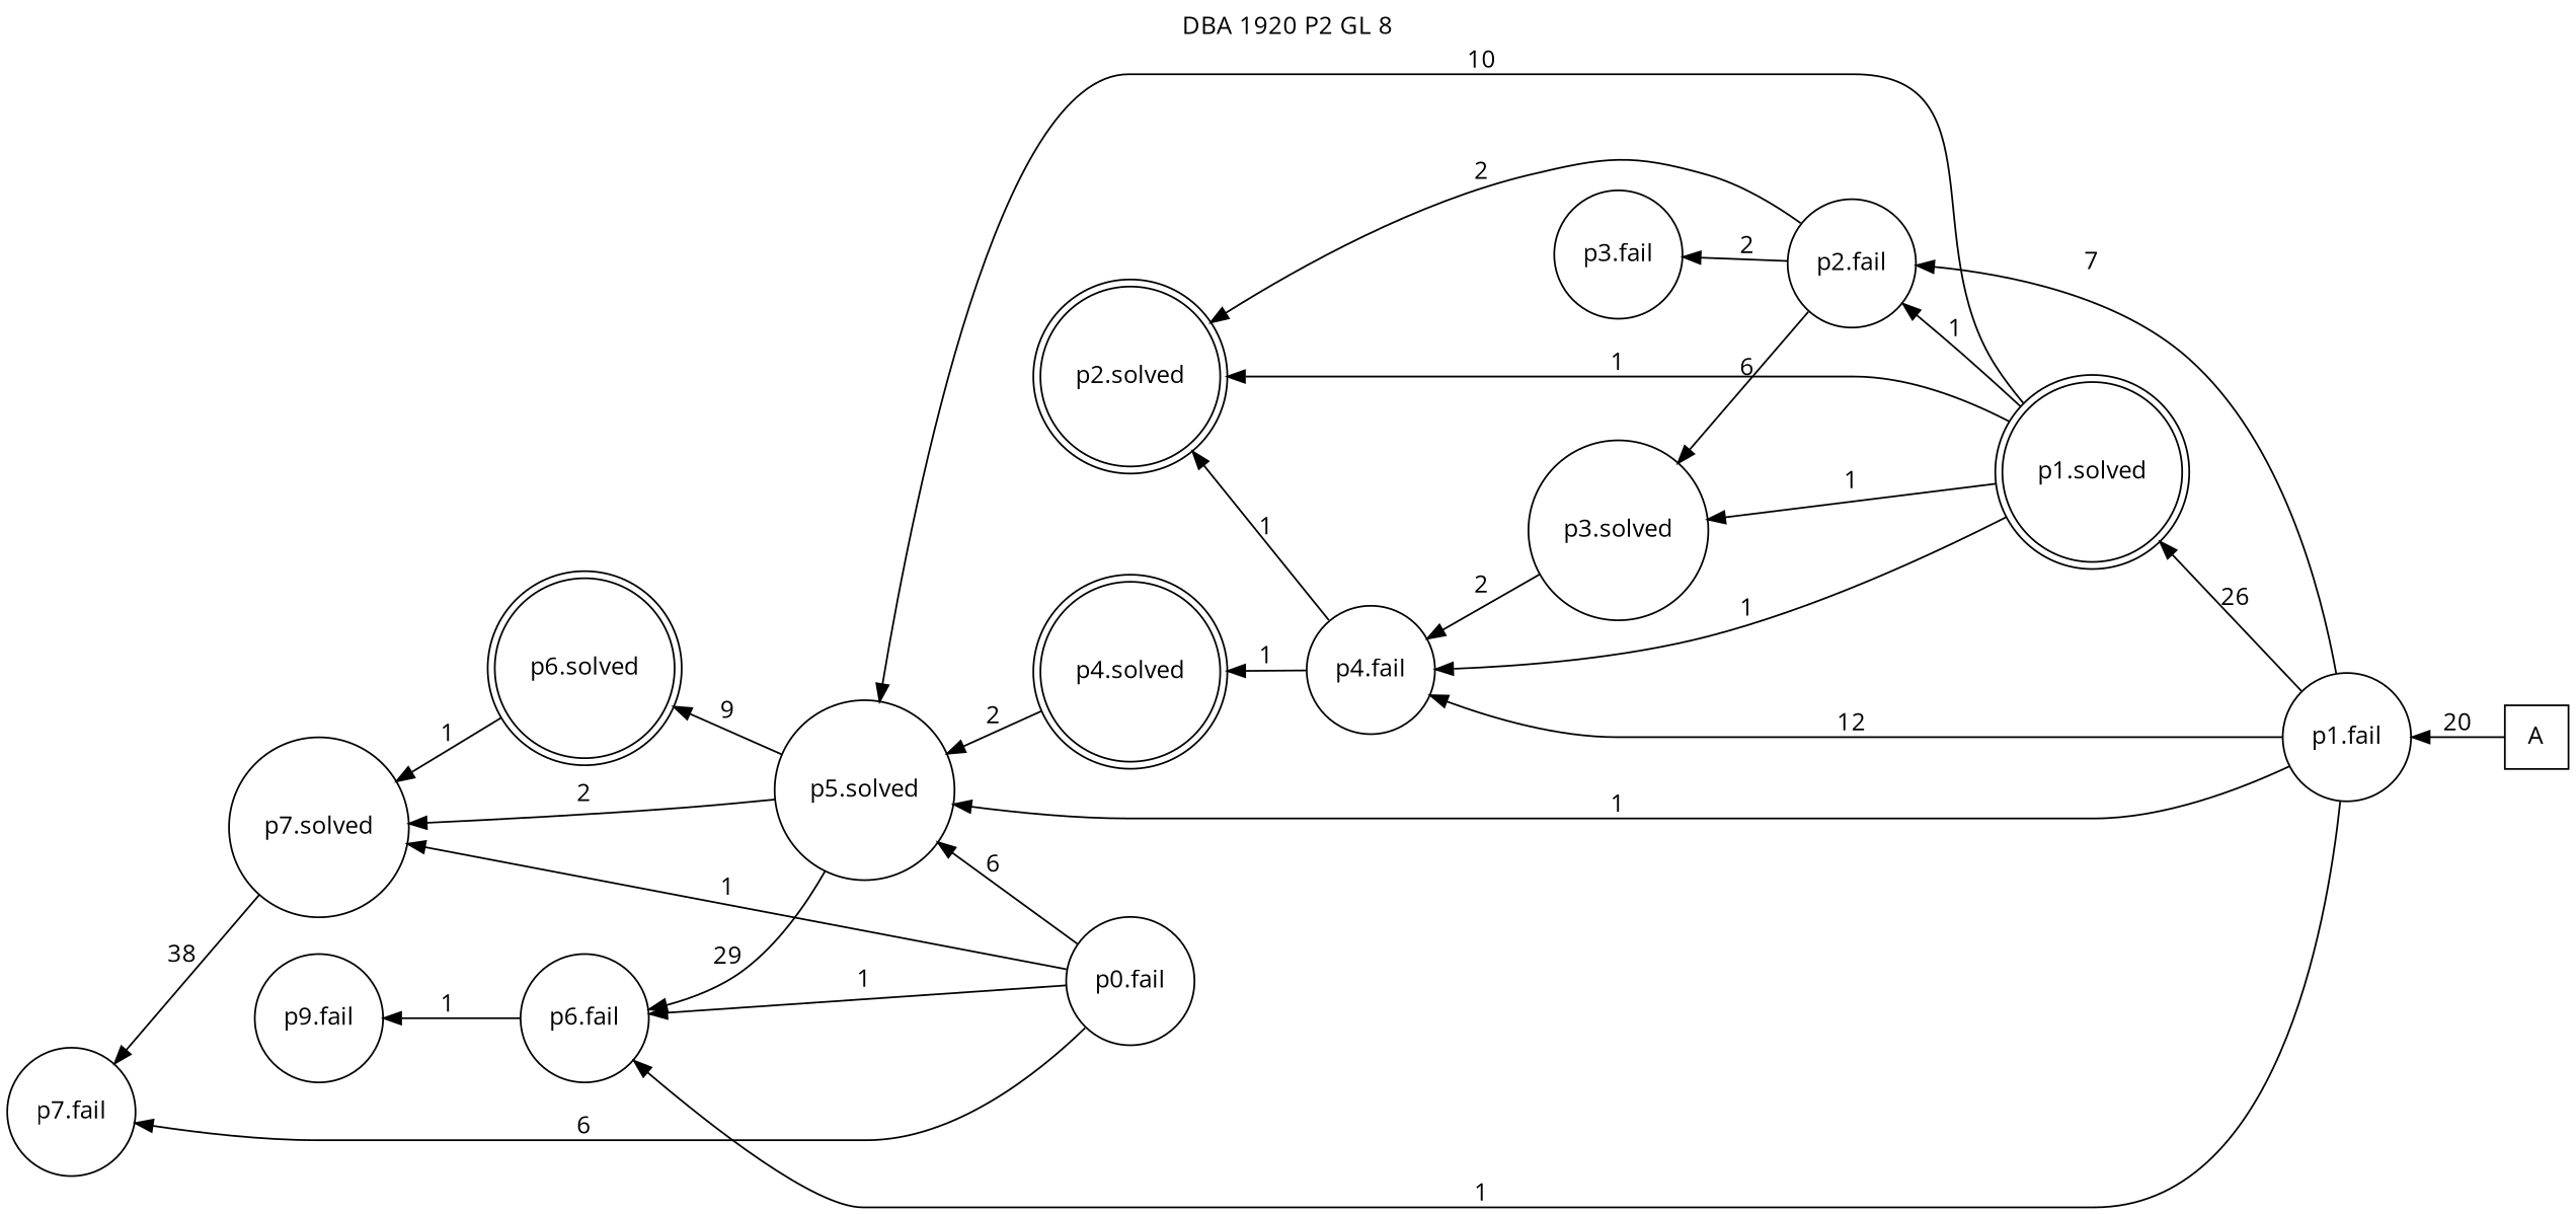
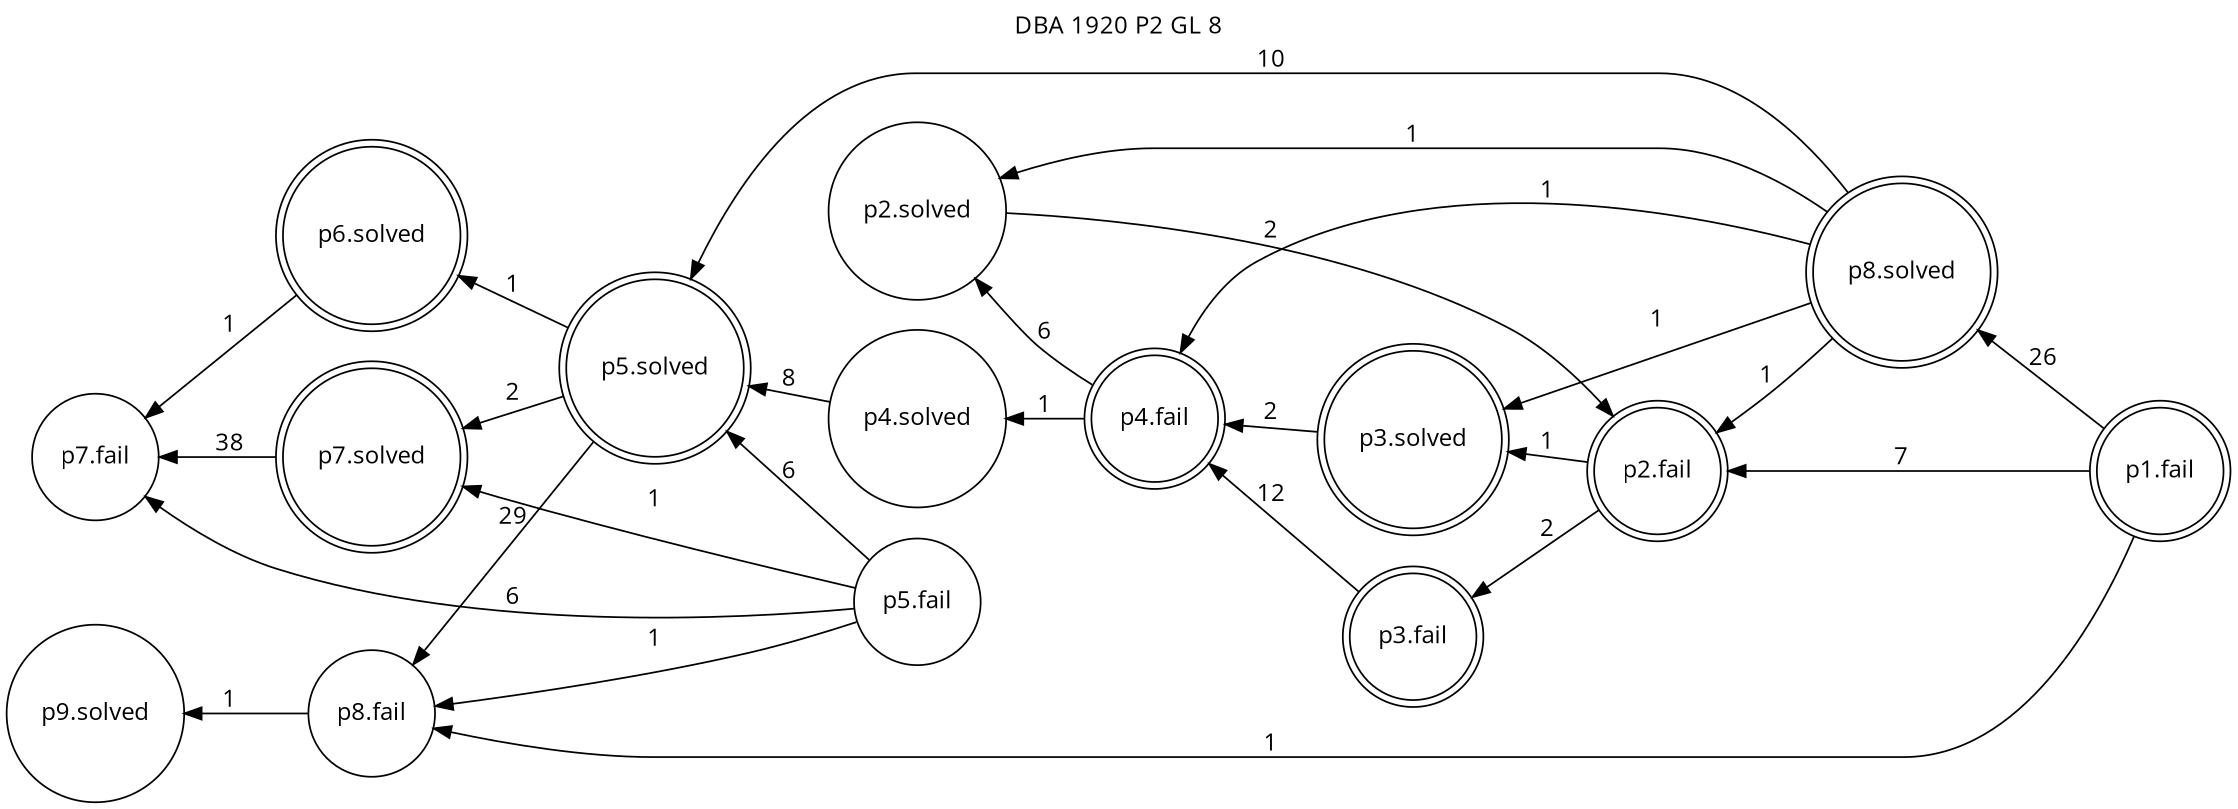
  digraph {
    fontname="Open Sans"
    label=" DBA 1920 P2 GL 8 "
    labelloc=tl
    rankdir=RL
    node [fontname="Open Sans" shape=circle]
    edge [fontname="Open Sans"]
-   n1 [label=A shape=square]
-   n2 [label="p1.fail"]
-   n3 [label="p2.fail"]
-   n4 [label="p1.solved" shape=doublecircle]
-   n5 [label="p5.solved"]
-   n6 [label="p6.fail"]
-   n7 [label="p3.fail"]
-   n8 [label="p2.solved" shape=doublecircle]
-   n9 [label="p3.solved"]
-   n10 [label="p4.fail"]
+   n2 [label="p1.fail" shape=doublecircle]
+   n3 [label="p2.fail" shape=doublecircle]
+   n4 [label="p8.solved" shape=doublecircle]
+   n5 [label="p5.solved" shape=doublecircle]
+   n6 [label="p8.fail"]
+   n7 [label="p3.fail" shape=doublecircle]
+   n8 [label="p2.solved"]
+   n9 [label="p3.solved" shape=doublecircle]
+   n10 [label="p4.fail" shape=doublecircle]
    n11 [label="p6.solved" shape=doublecircle]
-   n12 [label="p7.solved"]
-   n13 [label="p9.fail"]
-   n14 [label="p4.solved" shape=doublecircle]
-   n15 [label="p0.fail"]
+   n12 [label="p7.solved" shape=doublecircle]
+   n13 [label="p9.solved"]
+   n14 [label="p4.solved"]
+   n15 [label="p5.fail"]
    n16 [label="p7.fail"]
-   n1 -> n2 [label=20]
    n2 -> n3 [label=7]
    n2 -> n4 [label=26]
-   n2 -> n5 [label=1]
    n2 -> n6 [label=1]
    n3 -> n7 [label=2]
-   n3 -> n8 [label=2]
-   n3 -> n9 [label=6]
+   n8 -> n3 [label=2]
+   n3 -> n9 [label=1]
    n4 -> n3 [label=1]
    n4 -> n5 [label=10]
    n4 -> n8 [label=1]
    n4 -> n9 [label=1]
    n4 -> n10 [label=1]
    n5 -> n6 [label=29]
-   n5 -> n11 [label=9]
+   n5 -> n11 [label=1]
    n5 -> n12 [label=2]
    n6 -> n13 [label=1]
-   n2 -> n10 [label=12]
+   n7 -> n10 [label=12]
    n9 -> n10 [label=2]
-   n10 -> n8 [label=1]
+   n10 -> n8 [label=6]
    n10 -> n14 [label=1]
-   n11 -> n12 [label=1]
+   n11 -> n16 [label=1]
    n12 -> n16 [label=38]
-   n14 -> n5 [label=2]
+   n14 -> n5 [label=8]
    n15 -> n5 [label=6]
    n15 -> n6 [label=1]
    n15 -> n12 [label=1]
    n15 -> n16 [label=6]
  }
